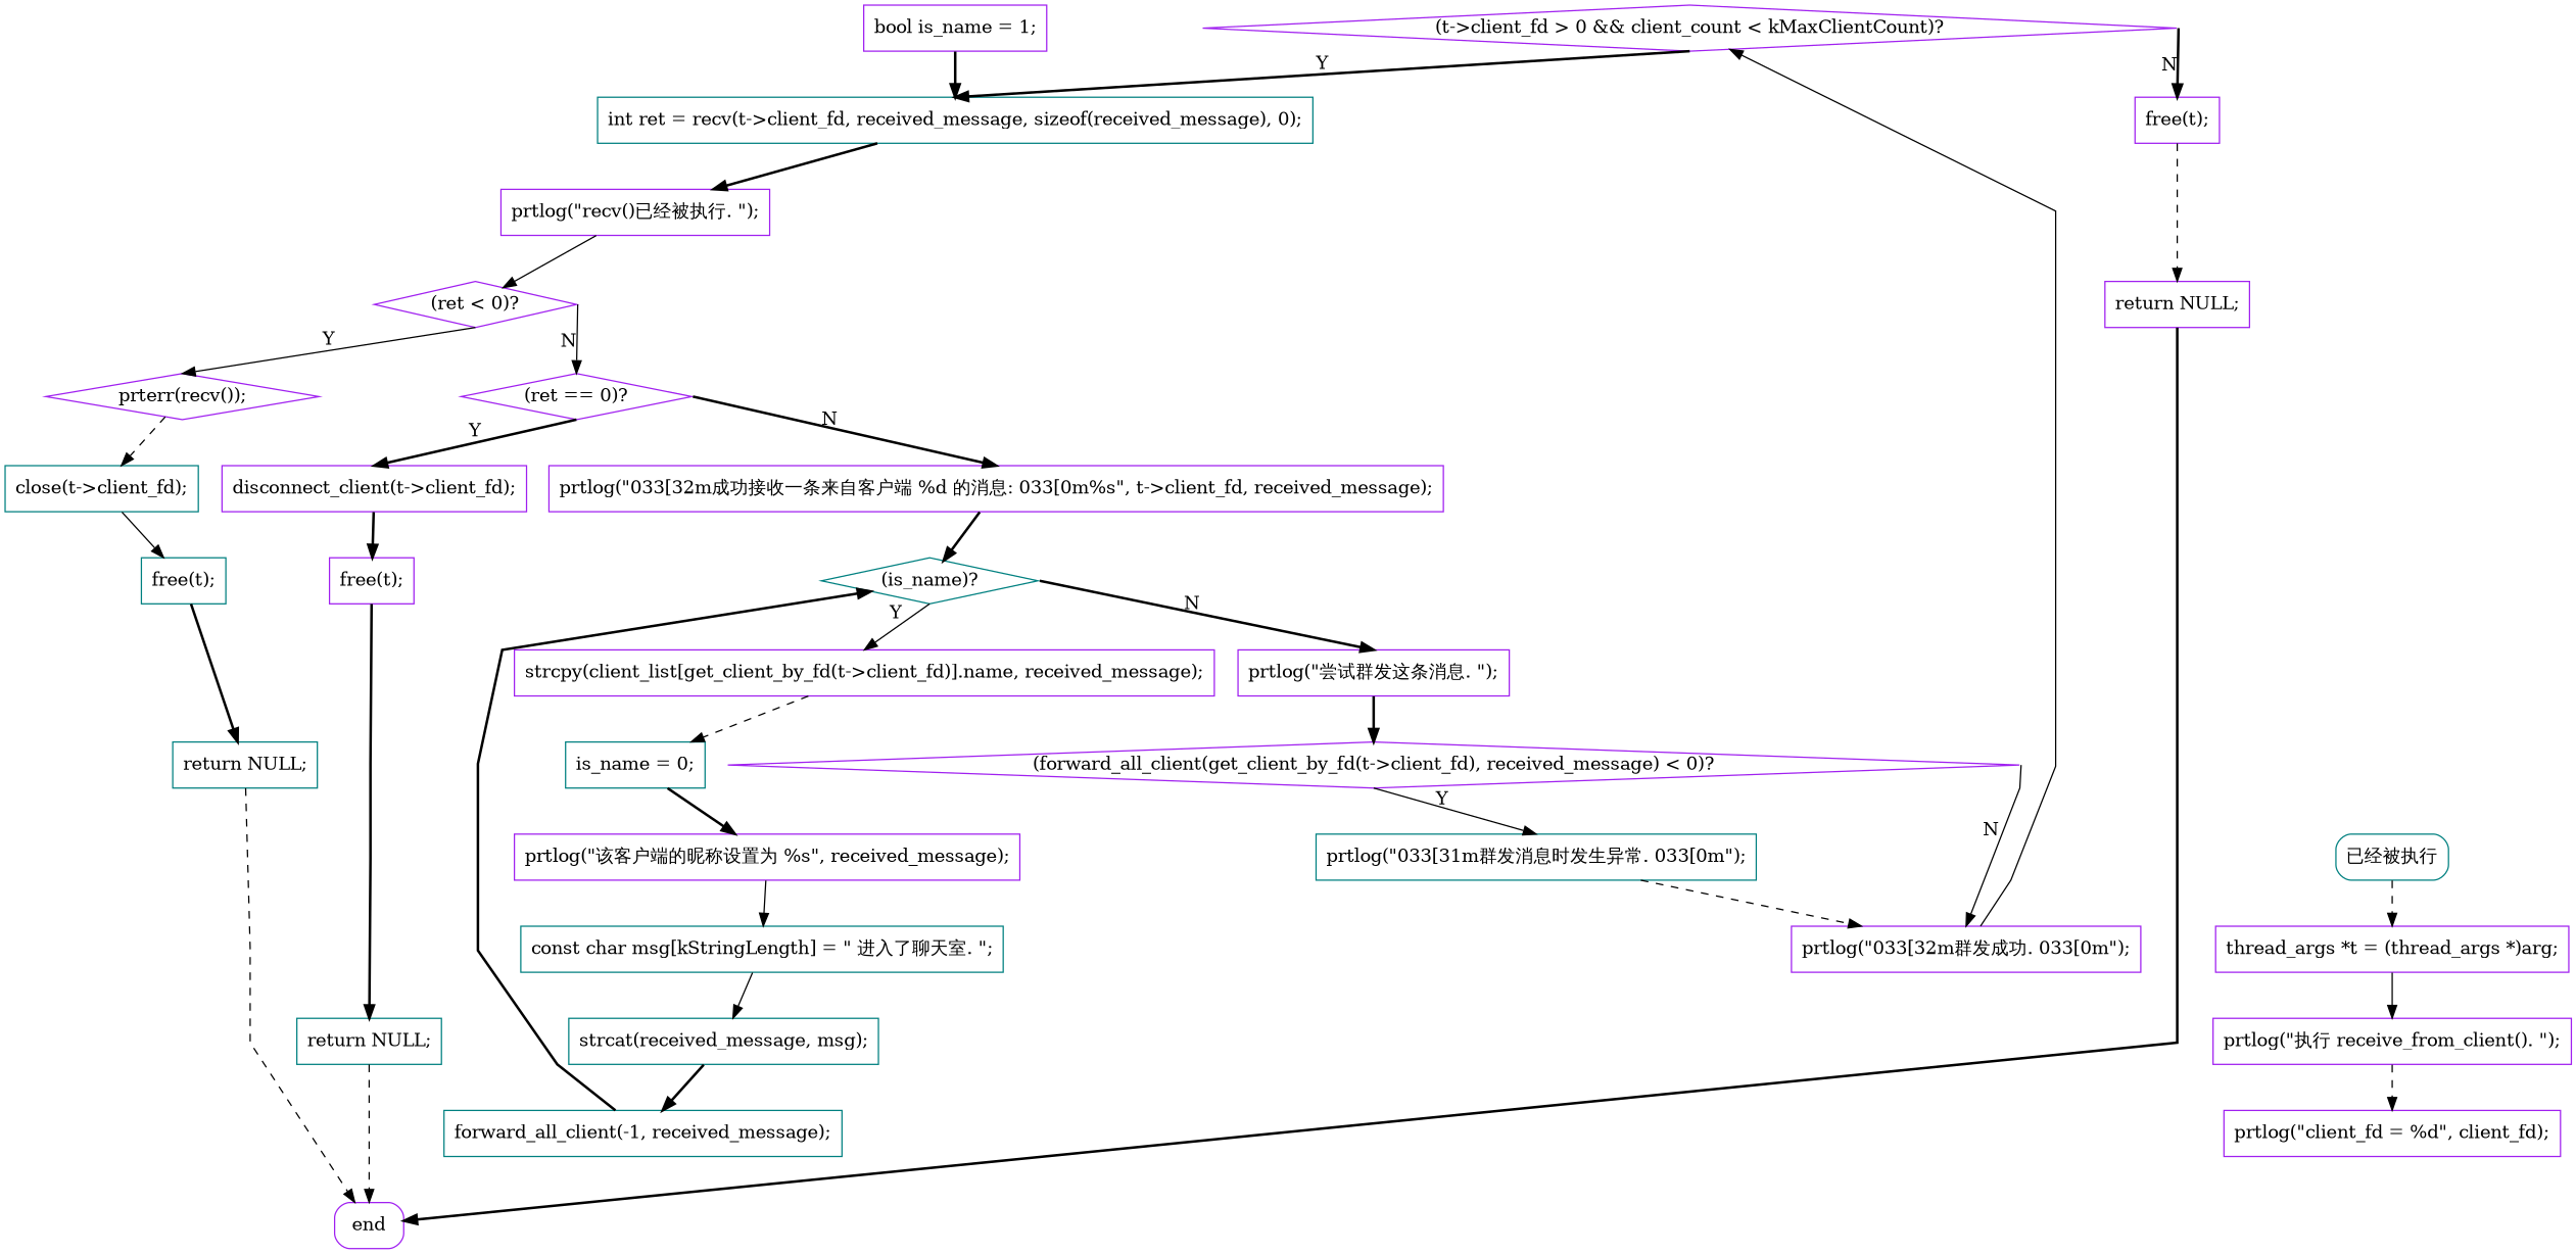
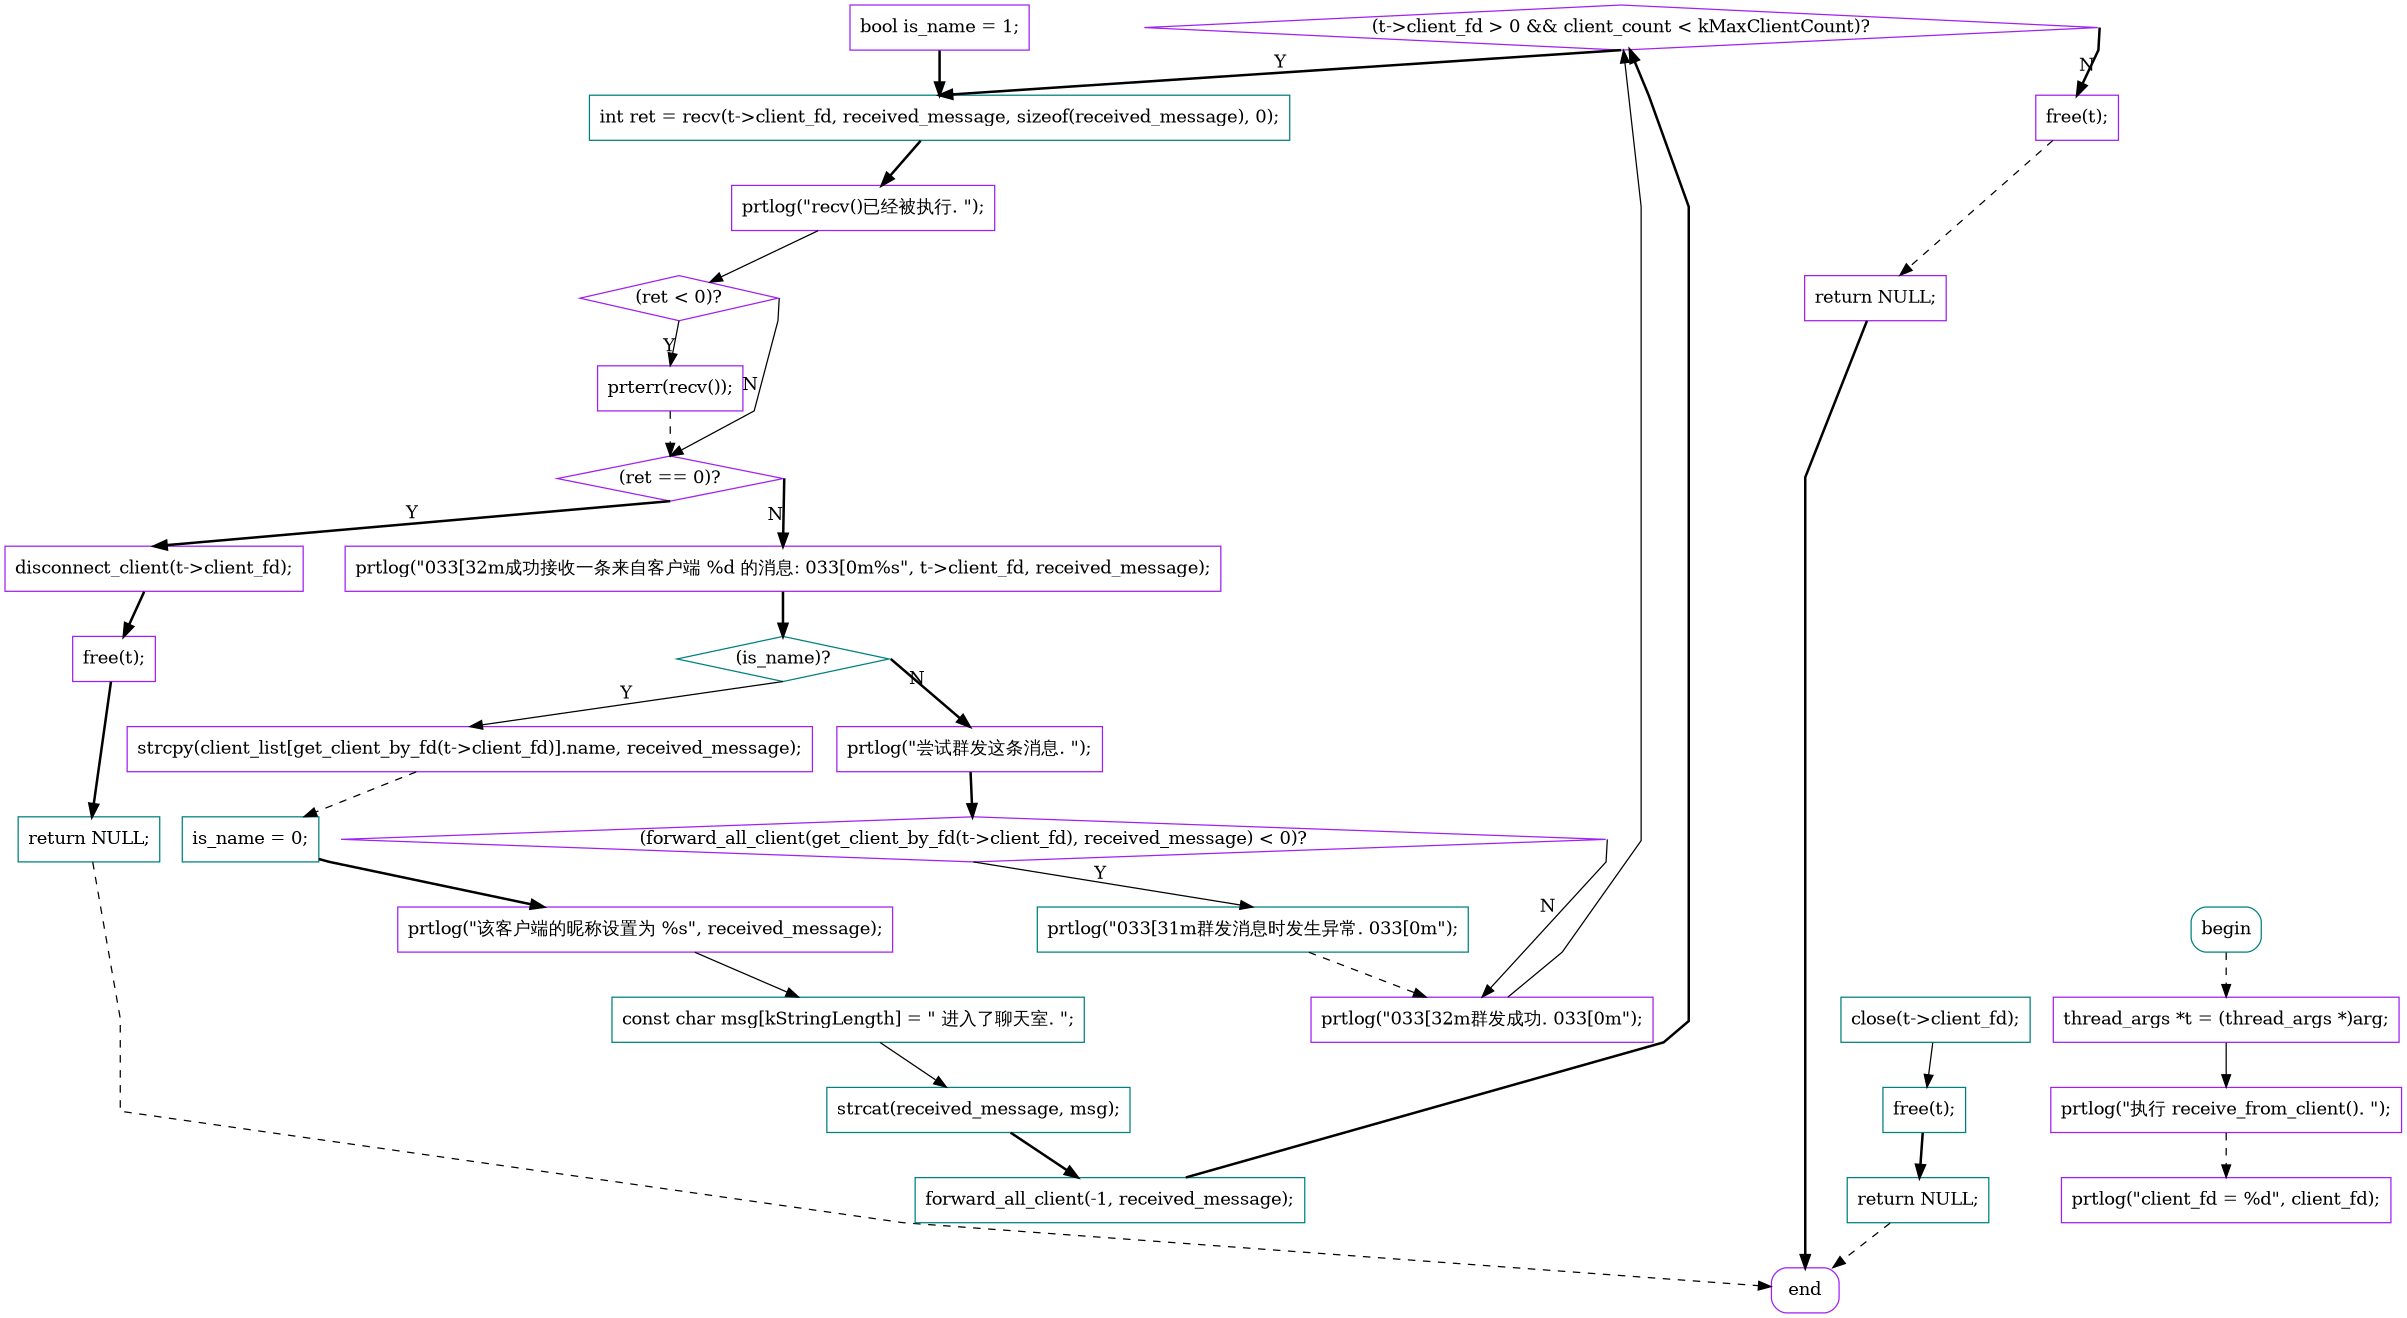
  digraph {
    splines=polyline
    node [color=purple shape=box]
    edge [style=bold]
    n1 [label=end style=rounded]
-   n2 [color=teal label="已经被执行" style=rounded]
+   n2 [color=teal label=begin style=rounded]
    n3 [label="thread_args *t = (thread_args *)arg;"]
    n4 [label="prtlog(\"执行 receive_from_client(). \");"]
    n5 [label="prtlog(\"client_fd = %d\", client_fd);"]
    n6 [label="bool is_name = 1;"]
    n7 [color=teal label="int ret = recv(t->client_fd, received_message, sizeof(received_message), 0);"]
    n8 [label="prtlog(\"recv()已经被执行. \");"]
    n9 [label="(t->client_fd > 0 && client_count < kMaxClientCount)?" shape=diamond]
    n10 [label="free(t);"]
    n11 [label="return NULL;"]
    n12 [label="(ret < 0)?" shape=diamond]
-   n13 [label="prterr(recv());" shape=diamond]
+   n13 [label="prterr(recv());"]
    n14 [label="(ret == 0)?" shape=diamond]
    n15 [color=teal label="close(t->client_fd);"]
    n16 [label="disconnect_client(t->client_fd);"]
    n17 [label="prtlog(\"\033[32m成功接收一条来自客户端 %d 的消息: \033[0m%s\", t->client_fd, received_message);"]
    n18 [color=teal label="free(t);"]
    n19 [color=teal label="return NULL;"]
    n20 [label="free(t);"]
    n21 [color=teal label="(is_name)?" shape=diamond]
    n22 [color=teal label="return NULL;"]
    n23 [label="strcpy(client_list[get_client_by_fd(t->client_fd)].name, received_message);"]
    n24 [label="prtlog(\"尝试群发这条消息. \");"]
    n25 [color=teal label="is_name = 0;"]
    n26 [label="(forward_all_client(get_client_by_fd(t->client_fd), received_message) < 0)?" shape=diamond]
    n27 [label="prtlog(\"该客户端的昵称设置为 %s\", received_message);"]
    n28 [color=teal label="const char msg[kStringLength] = \" 进入了聊天室. \";"]
    n29 [color=teal label="strcat(received_message, msg);"]
    n30 [color=teal label="forward_all_client(-1, received_message);"]
    n31 [color=teal label="prtlog(\"\033[31m群发消息时发生异常. \033[0m\");"]
    n32 [label="prtlog(\"\033[32m群发成功. \033[0m\");"]
    subgraph sub_1 {
      rank=sink
      n1
    }
    n2 -> n3 [style=dashed]
    n3 -> n4 [style=solid]
    n4 -> n5 [style=dashed]
    n6 -> n7
    n7 -> n8
    n8 -> n12 [style=solid]
    n9 -> n7 [headport=n tailport=s xlabel=Y]
    n9 -> n10 [headport=n tailport=e xlabel=N]
    n10 -> n11 [style=dashed]
    n11 -> n1
    n12 -> n13 [headport=n style=solid tailport=s xlabel=Y]
    n12 -> n14 [headport=n style=solid tailport=e xlabel=N]
-   n13 -> n15 [style=dashed]
+   n13 -> n14 [style=dashed]
    n14 -> n16 [headport=n tailport=s xlabel=Y]
    n14 -> n17 [headport=n tailport=e xlabel=N]
    n15 -> n18 [style=solid]
    n16 -> n20
    n17 -> n21
    n18 -> n19
    n19 -> n1 [style=dashed]
    n20 -> n22
    n21 -> n23 [headport=n style=solid tailport=s xlabel=Y]
    n21 -> n24 [headport=n tailport=e xlabel=N]
    n22 -> n1 [style=dashed]
    n23 -> n25 [style=dashed]
    n24 -> n26
    n25 -> n27
    n26 -> n31 [headport=n style=solid tailport=s xlabel=Y]
    n26 -> n32 [headport=n style=solid tailport=e xlabel=N]
    n27 -> n28 [style=solid]
    n28 -> n29 [style=solid]
    n29 -> n30
-   n30 -> n21
+   n30 -> n9
    n31 -> n32 [style=dashed]
    n32 -> n9 [style=solid]
  }
